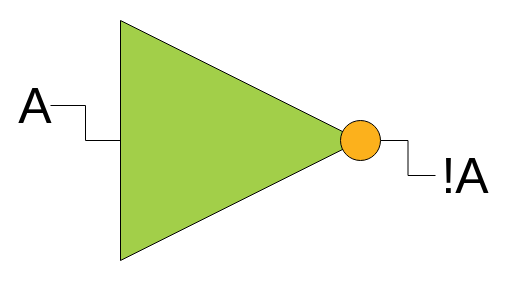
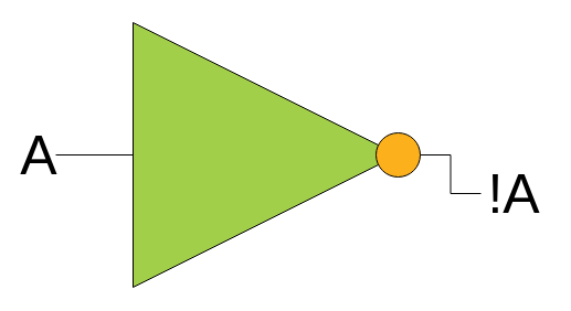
  <mxCell id="0" />
  <mxCell id="1" parent="0" />
- <mxCell id="2" value="&lt;font style=&quot;font-size: 50px&quot;&gt;A&lt;/font&gt;" style="text;html=1;strokeColor=none;fillColor=none;align=center;verticalAlign=middle;whiteSpace=wrap;rounded=0;" parent="1" vertex="1"><mxGeometry x="20" y="90" width="30" height="30" as="geometry" /></mxCell>
+ <mxCell id="2" value="&lt;font style=&quot;font-size: 50px&quot;&gt;A&lt;/font&gt;" style="text;html=1;strokeColor=none;fillColor=none;align=center;verticalAlign=middle;whiteSpace=wrap;rounded=0;" parent="1" vertex="1"><mxGeometry x="20" y="125" width="30" height="30" as="geometry" /></mxCell>
  <mxCell id="3" value="&lt;span style=&quot;font-size: 50px&quot;&gt;!A&lt;/span&gt;" style="text;html=1;strokeColor=none;fillColor=none;align=center;verticalAlign=middle;whiteSpace=wrap;rounded=0;" parent="1" vertex="1"><mxGeometry x="435" y="160" width="60" height="30" as="geometry" /></mxCell>
  <mxCell id="4" style="edgeStyle=orthogonalEdgeStyle;rounded=0;orthogonalLoop=1;jettySize=auto;html=1;exitX=0;exitY=0.5;exitDx=0;exitDy=0;entryX=1;entryY=0.5;entryDx=0;entryDy=0;endArrow=none;endFill=0;" edge="1" parent="1" source="5" target="2"><mxGeometry relative="1" as="geometry" /></mxCell>
  <mxCell id="5" value="" style="triangle;whiteSpace=wrap;html=1;fillColor=#A2CF49;aspect=fixed;" vertex="1" parent="1"><mxGeometry x="120" y="20" width="240" height="240" as="geometry" /></mxCell>
  <mxCell id="6" style="edgeStyle=orthogonalEdgeStyle;rounded=0;orthogonalLoop=1;jettySize=auto;html=1;exitX=1;exitY=0.5;exitDx=0;exitDy=0;entryX=0;entryY=0.5;entryDx=0;entryDy=0;endArrow=none;endFill=0;" edge="1" parent="1" source="7" target="3"><mxGeometry relative="1" as="geometry" /></mxCell>
  <mxCell id="7" value="" style="ellipse;whiteSpace=wrap;html=1;aspect=fixed;fillColor=#FCB11C;" vertex="1" parent="1"><mxGeometry x="340" y="120" width="40" height="40" as="geometry" /></mxCell>
